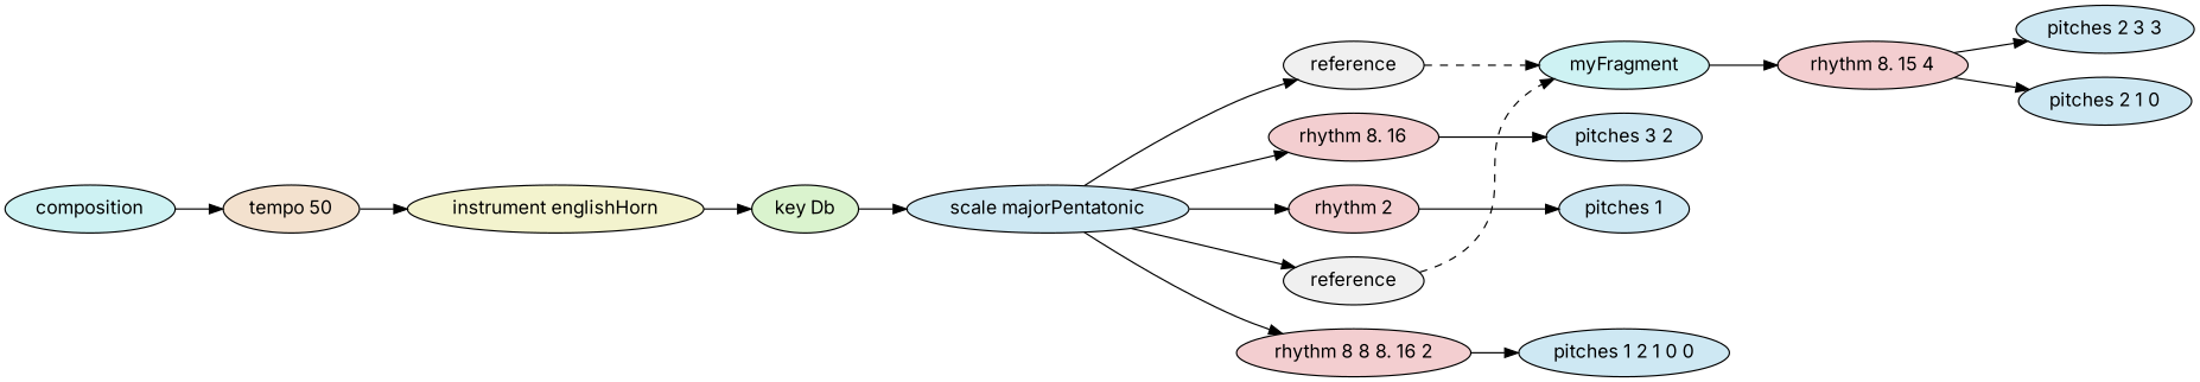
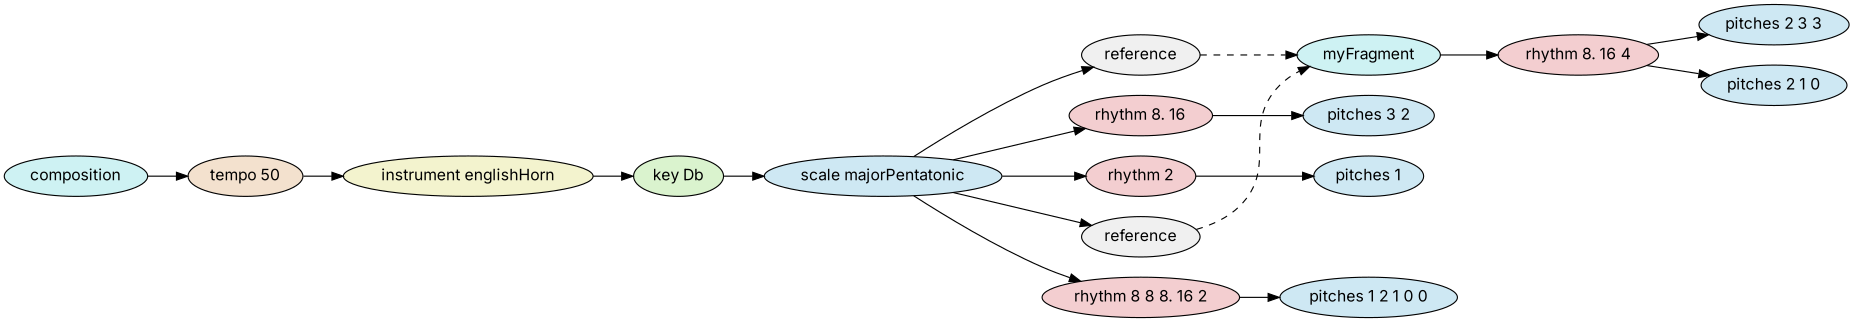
  digraph {
    fontname=Inter
    ordering=out
    rankdir=LR
    node [fillcolor="#cee8f3" fontname=Inter style=filled]
    edge [fontname=Inter]
    n1 [fillcolor="#cef2f3" label=composition]
    n2 [fillcolor="#f3e1ce" label="tempo 50"]
    n3 [fillcolor="#f3f3ce" label="instrument englishHorn"]
    n4 [fillcolor="#daf3ce" label="key Db"]
    n5 [label="scale majorPentatonic"]
    n6 [fillcolor="#f0f0f0" label=reference]
    n7 [fillcolor="#f3ced0" label="rhythm 8. 16"]
    n8 [fillcolor="#f3ced0" label="rhythm 2"]
    n9 [fillcolor="#f0f0f0" label=reference]
    n10 [fillcolor="#f3ced0" label="rhythm 8 8 8. 16 2"]
    n11 [fillcolor="#cef2f3" label=myFragment]
    n12 [label="pitches 3 2"]
    n13 [label="pitches 1"]
    n14 [label="pitches 1 2 1 0 0"]
-   n15 [fillcolor="#f3ced0" label="rhythm 8. 15 4"]
+   n15 [fillcolor="#f3ced0" label="rhythm 8. 16 4"]
    n16 [label="pitches 2 3 3"]
    n17 [label="pitches 2 1 0"]
    n1 -> n2
    n2 -> n3
    n3 -> n4
    n4 -> n5
    n5 -> n6
    n5 -> n7
    n5 -> n8
    n5 -> n9
    n5 -> n10
    n6 -> n11 [style=dashed]
    n7 -> n12
    n8 -> n13
    n9 -> n11 [style=dashed]
    n10 -> n14
    n11 -> n15
    n15 -> n16
    n15 -> n17
  }
